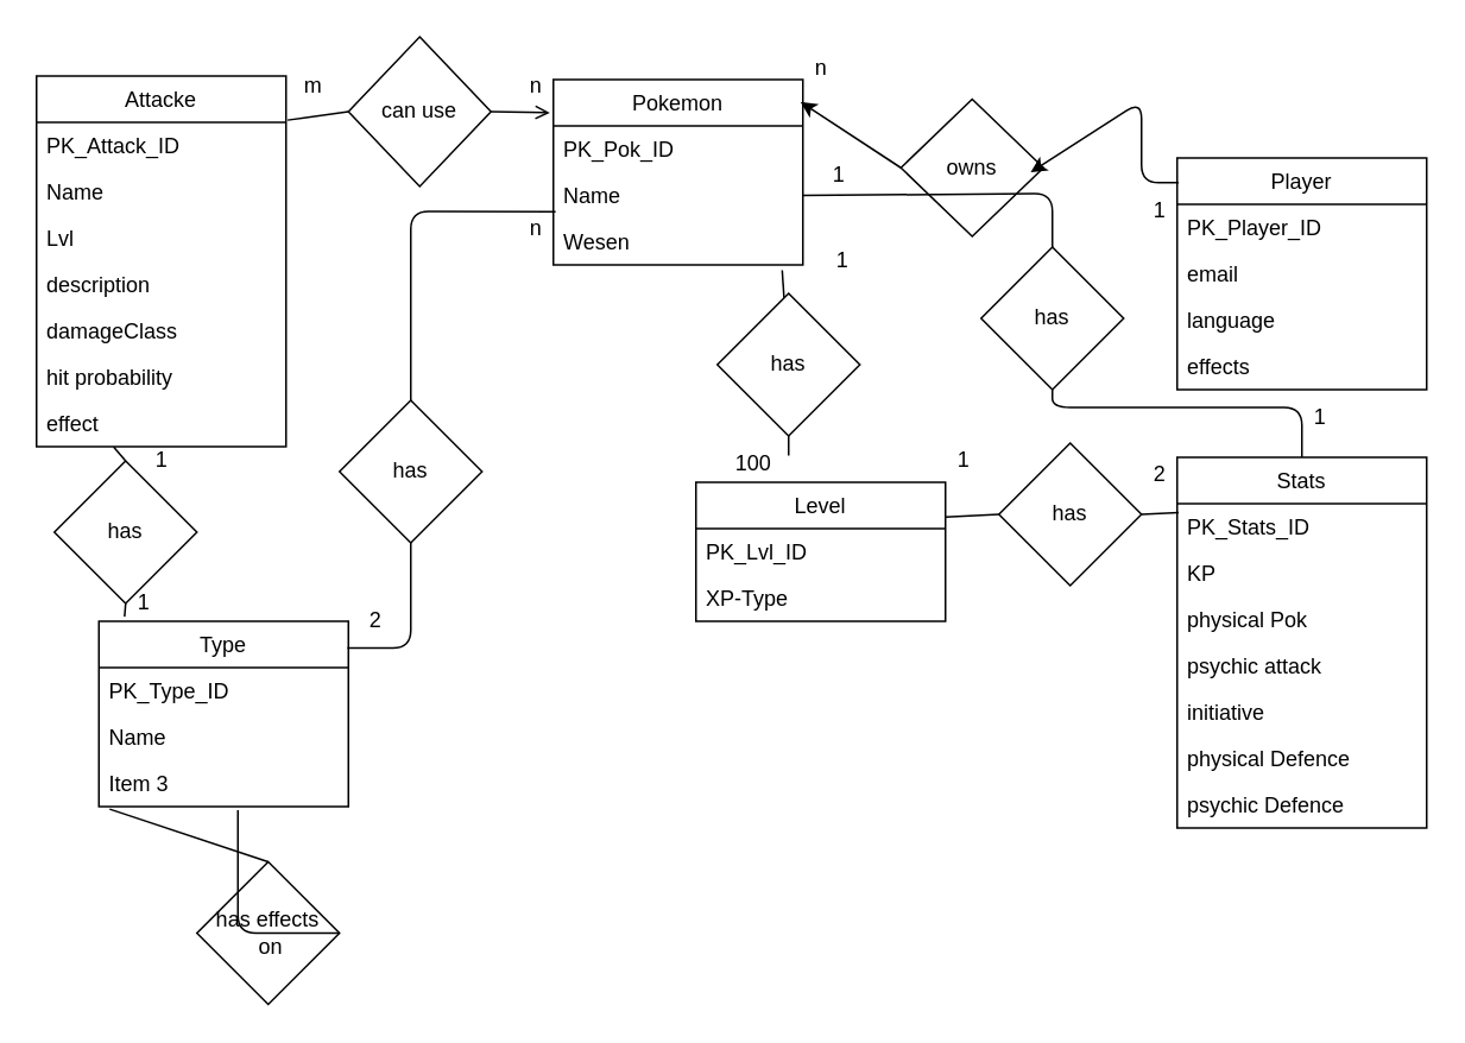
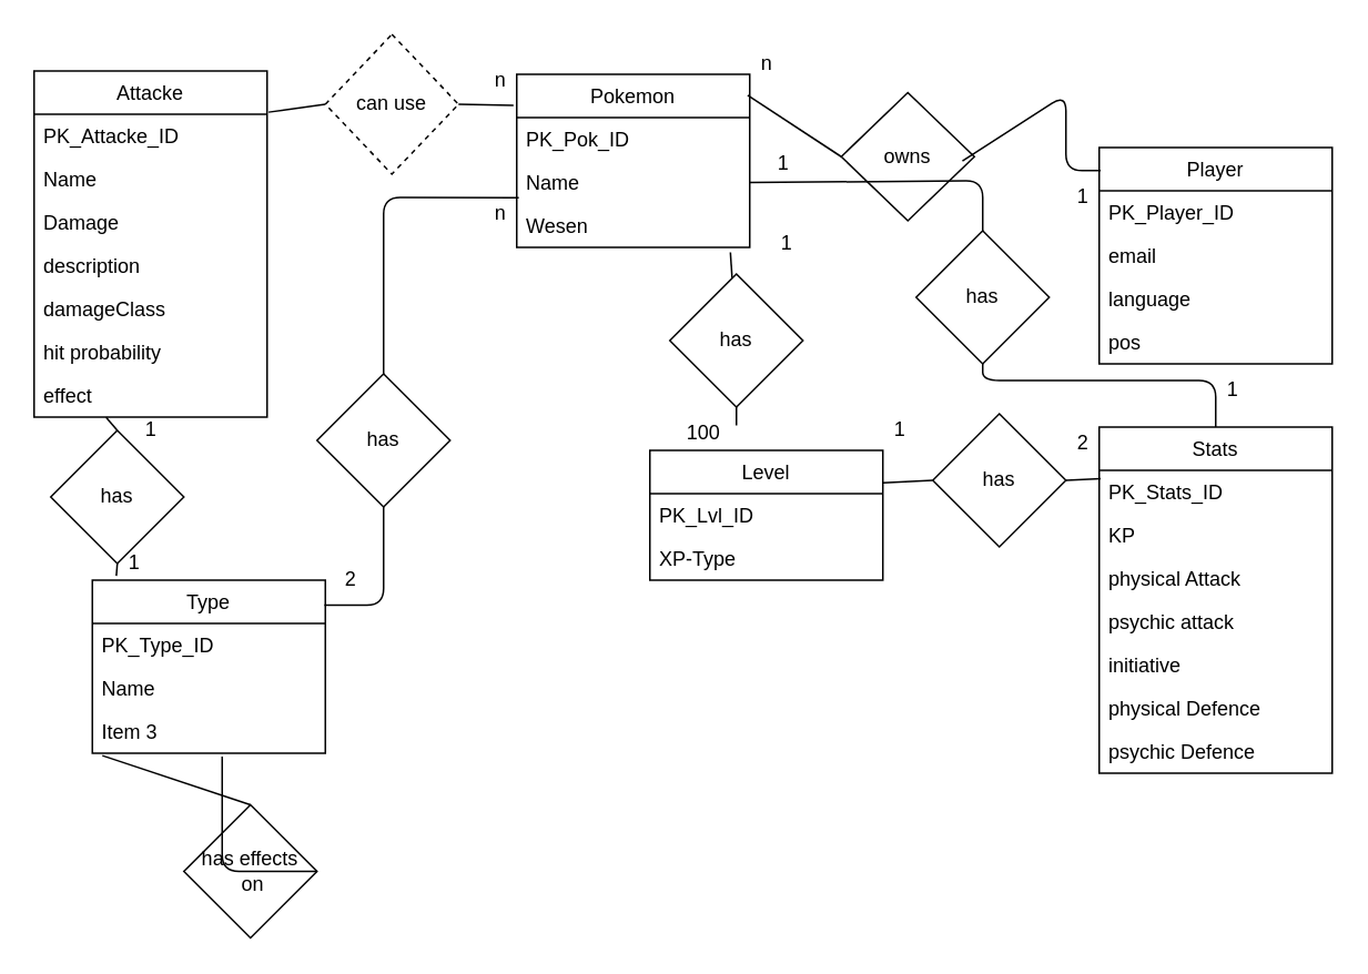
  <mxCell id="0" />
  <mxCell id="1" parent="0" />
  <mxCell id="2" value="Player" style="swimlane;fontStyle=0;childLayout=stackLayout;horizontal=1;startSize=26;horizontalStack=0;resizeParent=1;resizeParentMax=0;resizeLast=0;collapsible=1;marginBottom=0;" parent="1" vertex="1"><mxGeometry x="660" y="88" width="140" height="130" as="geometry" /></mxCell>
  <mxCell id="3" value="PK_Player_ID" style="text;strokeColor=none;fillColor=none;align=left;verticalAlign=top;spacingLeft=4;spacingRight=4;overflow=hidden;rotatable=0;points=[[0,0.5],[1,0.5]];portConstraint=eastwest;" parent="2" vertex="1"><mxGeometry y="26" width="140" height="26" as="geometry" /></mxCell>
  <mxCell id="4" value="email" style="text;strokeColor=none;fillColor=none;align=left;verticalAlign=top;spacingLeft=4;spacingRight=4;overflow=hidden;rotatable=0;points=[[0,0.5],[1,0.5]];portConstraint=eastwest;" parent="2" vertex="1"><mxGeometry y="52" width="140" height="26" as="geometry" /></mxCell>
  <mxCell id="5" value="language" style="text;strokeColor=none;fillColor=none;align=left;verticalAlign=top;spacingLeft=4;spacingRight=4;overflow=hidden;rotatable=0;points=[[0,0.5],[1,0.5]];portConstraint=eastwest;" parent="2" vertex="1"><mxGeometry y="78" width="140" height="26" as="geometry" /></mxCell>
- <mxCell id="6" value="effects" style="text;strokeColor=none;fillColor=none;align=left;verticalAlign=top;spacingLeft=4;spacingRight=4;overflow=hidden;rotatable=0;points=[[0,0.5],[1,0.5]];portConstraint=eastwest;" parent="2" vertex="1"><mxGeometry y="104" width="140" height="26" as="geometry" /></mxCell>
+ <mxCell id="6" value="pos" style="text;strokeColor=none;fillColor=none;align=left;verticalAlign=top;spacingLeft=4;spacingRight=4;overflow=hidden;rotatable=0;points=[[0,0.5],[1,0.5]];portConstraint=eastwest;" parent="2" vertex="1"><mxGeometry y="104" width="140" height="26" as="geometry" /></mxCell>
  <mxCell id="7" value="Attacke" style="swimlane;fontStyle=0;childLayout=stackLayout;horizontal=1;startSize=26;horizontalStack=0;resizeParent=1;resizeParentMax=0;resizeLast=0;collapsible=1;marginBottom=0;" parent="1" vertex="1"><mxGeometry x="20" y="42" width="140" height="208" as="geometry" /></mxCell>
- <mxCell id="8" value="PK_Attack_ID" style="text;strokeColor=none;fillColor=none;align=left;verticalAlign=top;spacingLeft=4;spacingRight=4;overflow=hidden;rotatable=0;points=[[0,0.5],[1,0.5]];portConstraint=eastwest;" parent="7" vertex="1"><mxGeometry y="26" width="140" height="26" as="geometry" /></mxCell>
+ <mxCell id="8" value="PK_Attacke_ID" style="text;strokeColor=none;fillColor=none;align=left;verticalAlign=top;spacingLeft=4;spacingRight=4;overflow=hidden;rotatable=0;points=[[0,0.5],[1,0.5]];portConstraint=eastwest;" parent="7" vertex="1"><mxGeometry y="26" width="140" height="26" as="geometry" /></mxCell>
  <mxCell id="9" value="Name" style="text;strokeColor=none;fillColor=none;align=left;verticalAlign=top;spacingLeft=4;spacingRight=4;overflow=hidden;rotatable=0;points=[[0,0.5],[1,0.5]];portConstraint=eastwest;" parent="7" vertex="1"><mxGeometry y="52" width="140" height="26" as="geometry" /></mxCell>
- <mxCell id="10" value="Lvl" style="text;strokeColor=none;fillColor=none;align=left;verticalAlign=top;spacingLeft=4;spacingRight=4;overflow=hidden;rotatable=0;points=[[0,0.5],[1,0.5]];portConstraint=eastwest;" parent="7" vertex="1"><mxGeometry y="78" width="140" height="26" as="geometry" /></mxCell>
+ <mxCell id="10" value="Damage" style="text;strokeColor=none;fillColor=none;align=left;verticalAlign=top;spacingLeft=4;spacingRight=4;overflow=hidden;rotatable=0;points=[[0,0.5],[1,0.5]];portConstraint=eastwest;" parent="7" vertex="1"><mxGeometry y="78" width="140" height="26" as="geometry" /></mxCell>
  <mxCell id="11" value="description" style="text;strokeColor=none;fillColor=none;align=left;verticalAlign=top;spacingLeft=4;spacingRight=4;overflow=hidden;rotatable=0;points=[[0,0.5],[1,0.5]];portConstraint=eastwest;" parent="7" vertex="1"><mxGeometry y="104" width="140" height="26" as="geometry" /></mxCell>
  <mxCell id="12" value="damageClass" style="text;strokeColor=none;fillColor=none;align=left;verticalAlign=top;spacingLeft=4;spacingRight=4;overflow=hidden;rotatable=0;points=[[0,0.5],[1,0.5]];portConstraint=eastwest;" parent="7" vertex="1"><mxGeometry y="130" width="140" height="26" as="geometry" /></mxCell>
  <mxCell id="13" value="hit probability" style="text;strokeColor=none;fillColor=none;align=left;verticalAlign=top;spacingLeft=4;spacingRight=4;overflow=hidden;rotatable=0;points=[[0,0.5],[1,0.5]];portConstraint=eastwest;" parent="7" vertex="1"><mxGeometry y="156" width="140" height="26" as="geometry" /></mxCell>
  <mxCell id="14" value="effect" style="text;strokeColor=none;fillColor=none;align=left;verticalAlign=top;spacingLeft=4;spacingRight=4;overflow=hidden;rotatable=0;points=[[0,0.5],[1,0.5]];portConstraint=eastwest;" vertex="1" parent="7"><mxGeometry y="182" width="140" height="26" as="geometry" /></mxCell>
  <mxCell id="15" value="Type" style="swimlane;fontStyle=0;childLayout=stackLayout;horizontal=1;startSize=26;horizontalStack=0;resizeParent=1;resizeParentMax=0;resizeLast=0;collapsible=1;marginBottom=0;" parent="1" vertex="1"><mxGeometry x="55" y="348" width="140" height="104" as="geometry" /></mxCell>
  <mxCell id="16" value="PK_Type_ID" style="text;strokeColor=none;fillColor=none;align=left;verticalAlign=top;spacingLeft=4;spacingRight=4;overflow=hidden;rotatable=0;points=[[0,0.5],[1,0.5]];portConstraint=eastwest;" parent="15" vertex="1"><mxGeometry y="26" width="140" height="26" as="geometry" /></mxCell>
  <mxCell id="17" value="Name" style="text;strokeColor=none;fillColor=none;align=left;verticalAlign=top;spacingLeft=4;spacingRight=4;overflow=hidden;rotatable=0;points=[[0,0.5],[1,0.5]];portConstraint=eastwest;" parent="15" vertex="1"><mxGeometry y="52" width="140" height="26" as="geometry" /></mxCell>
  <mxCell id="18" value="Item 3" style="text;strokeColor=none;fillColor=none;align=left;verticalAlign=top;spacingLeft=4;spacingRight=4;overflow=hidden;rotatable=0;points=[[0,0.5],[1,0.5]];portConstraint=eastwest;" parent="15" vertex="1"><mxGeometry y="78" width="140" height="26" as="geometry" /></mxCell>
  <mxCell id="19" value="Pokemon" style="swimlane;fontStyle=0;childLayout=stackLayout;horizontal=1;startSize=26;horizontalStack=0;resizeParent=1;resizeParentMax=0;resizeLast=0;collapsible=1;marginBottom=0;" parent="1" vertex="1"><mxGeometry x="310" y="44" width="140" height="104" as="geometry" /></mxCell>
  <mxCell id="20" value="PK_Pok_ID" style="text;strokeColor=none;fillColor=none;align=left;verticalAlign=top;spacingLeft=4;spacingRight=4;overflow=hidden;rotatable=0;points=[[0,0.5],[1,0.5]];portConstraint=eastwest;" parent="19" vertex="1"><mxGeometry y="26" width="140" height="26" as="geometry" /></mxCell>
  <mxCell id="21" value="Name" style="text;strokeColor=none;fillColor=none;align=left;verticalAlign=top;spacingLeft=4;spacingRight=4;overflow=hidden;rotatable=0;points=[[0,0.5],[1,0.5]];portConstraint=eastwest;" parent="19" vertex="1"><mxGeometry y="52" width="140" height="26" as="geometry" /></mxCell>
  <mxCell id="22" value="Wesen" style="text;strokeColor=none;fillColor=none;align=left;verticalAlign=top;spacingLeft=4;spacingRight=4;overflow=hidden;rotatable=0;points=[[0,0.5],[1,0.5]];portConstraint=eastwest;" vertex="1" parent="19"><mxGeometry y="78" width="140" height="26" as="geometry" /></mxCell>
  <mxCell id="23" value="Stats" style="swimlane;fontStyle=0;childLayout=stackLayout;horizontal=1;startSize=26;horizontalStack=0;resizeParent=1;resizeParentMax=0;resizeLast=0;collapsible=1;marginBottom=0;" parent="1" vertex="1"><mxGeometry x="660" y="256" width="140" height="208" as="geometry" /></mxCell>
  <mxCell id="24" value="PK_Stats_ID" style="text;strokeColor=none;fillColor=none;align=left;verticalAlign=top;spacingLeft=4;spacingRight=4;overflow=hidden;rotatable=0;points=[[0,0.5],[1,0.5]];portConstraint=eastwest;" parent="23" vertex="1"><mxGeometry y="26" width="140" height="26" as="geometry" /></mxCell>
  <mxCell id="25" value="KP" style="text;strokeColor=none;fillColor=none;align=left;verticalAlign=top;spacingLeft=4;spacingRight=4;overflow=hidden;rotatable=0;points=[[0,0.5],[1,0.5]];portConstraint=eastwest;" parent="23" vertex="1"><mxGeometry y="52" width="140" height="26" as="geometry" /></mxCell>
- <mxCell id="26" value="physical Pok" style="text;strokeColor=none;fillColor=none;align=left;verticalAlign=top;spacingLeft=4;spacingRight=4;overflow=hidden;rotatable=0;points=[[0,0.5],[1,0.5]];portConstraint=eastwest;" parent="23" vertex="1"><mxGeometry y="78" width="140" height="26" as="geometry" /></mxCell>
+ <mxCell id="26" value="physical Attack" style="text;strokeColor=none;fillColor=none;align=left;verticalAlign=top;spacingLeft=4;spacingRight=4;overflow=hidden;rotatable=0;points=[[0,0.5],[1,0.5]];portConstraint=eastwest;" parent="23" vertex="1"><mxGeometry y="78" width="140" height="26" as="geometry" /></mxCell>
  <mxCell id="27" value="psychic attack" style="text;strokeColor=none;fillColor=none;align=left;verticalAlign=top;spacingLeft=4;spacingRight=4;overflow=hidden;rotatable=0;points=[[0,0.5],[1,0.5]];portConstraint=eastwest;" parent="23" vertex="1"><mxGeometry y="104" width="140" height="26" as="geometry" /></mxCell>
  <mxCell id="28" value="initiative" style="text;strokeColor=none;fillColor=none;align=left;verticalAlign=top;spacingLeft=4;spacingRight=4;overflow=hidden;rotatable=0;points=[[0,0.5],[1,0.5]];portConstraint=eastwest;" parent="23" vertex="1"><mxGeometry y="130" width="140" height="26" as="geometry" /></mxCell>
  <mxCell id="29" value="physical Defence" style="text;strokeColor=none;fillColor=none;align=left;verticalAlign=top;spacingLeft=4;spacingRight=4;overflow=hidden;rotatable=0;points=[[0,0.5],[1,0.5]];portConstraint=eastwest;" parent="23" vertex="1"><mxGeometry y="156" width="140" height="26" as="geometry" /></mxCell>
  <mxCell id="30" value="psychic Defence" style="text;strokeColor=none;fillColor=none;align=left;verticalAlign=top;spacingLeft=4;spacingRight=4;overflow=hidden;rotatable=0;points=[[0,0.5],[1,0.5]];portConstraint=eastwest;" parent="23" vertex="1"><mxGeometry y="182" width="140" height="26" as="geometry" /></mxCell>
- <mxCell id="31" value="" style="endArrow=classic;html=1;exitX=0;exitY=0.5;exitDx=0;exitDy=0;startArrow=none;entryX=0.991;entryY=0.121;entryDx=0;entryDy=0;entryPerimeter=0;" parent="1" source="32" target="19" edge="1"><mxGeometry width="50" height="50" relative="1" as="geometry"><mxPoint x="520" y="138" as="sourcePoint" /><mxPoint x="470" y="38" as="targetPoint" /></mxGeometry></mxCell>
+ <mxCell id="31" value="" style="endArrow=none;html=1;exitX=0;exitY=0.5;exitDx=0;exitDy=0;startArrow=none;entryX=0.991;entryY=0.121;entryDx=0;entryDy=0;entryPerimeter=0;" parent="1" source="32" target="19" edge="1"><mxGeometry width="50" height="50" relative="1" as="geometry"><mxPoint x="520" y="138" as="sourcePoint" /><mxPoint x="470" y="38" as="targetPoint" /></mxGeometry></mxCell>
  <mxCell id="32" value="owns" style="rhombus;whiteSpace=wrap;html=1;" parent="1" vertex="1"><mxGeometry x="505" y="55" width="80" height="77" as="geometry" /></mxCell>
- <mxCell id="33" value="" style="endArrow=classic;html=1;exitX=0.006;exitY=0.106;exitDx=0;exitDy=0;exitPerimeter=0;entryX=0.91;entryY=0.533;entryDx=0;entryDy=0;entryPerimeter=0;" parent="1" source="2" target="32" edge="1"><mxGeometry width="50" height="50" relative="1" as="geometry"><mxPoint x="560.84" y="31.78" as="sourcePoint" /><mxPoint x="580" y="32" as="targetPoint" /><Array as="points"><mxPoint x="640" y="102" /><mxPoint x="640" y="56" /></Array></mxGeometry></mxCell>
+ <mxCell id="33" value="" style="endArrow=none;html=1;exitX=0.006;exitY=0.106;exitDx=0;exitDy=0;exitPerimeter=0;entryX=0.91;entryY=0.533;entryDx=0;entryDy=0;entryPerimeter=0;" parent="1" source="2" target="32" edge="1"><mxGeometry width="50" height="50" relative="1" as="geometry"><mxPoint x="560.84" y="31.78" as="sourcePoint" /><mxPoint x="580" y="32" as="targetPoint" /><Array as="points"><mxPoint x="640" y="102" /><mxPoint x="640" y="56" /></Array></mxGeometry></mxCell>
  <mxCell id="34" value="1" style="text;html=1;align=center;verticalAlign=middle;resizable=0;points=[];autosize=1;strokeColor=none;fillColor=none;" parent="1" vertex="1"><mxGeometry x="640" y="108" width="20" height="20" as="geometry" /></mxCell>
  <mxCell id="35" value="n" style="text;html=1;align=center;verticalAlign=middle;resizable=0;points=[];autosize=1;strokeColor=none;fillColor=none;" parent="1" vertex="1"><mxGeometry x="450" y="28" width="20" height="20" as="geometry" /></mxCell>
- <mxCell id="36" value="" style="endArrow=open;html=1;entryX=-0.014;entryY=-0.285;entryDx=0;entryDy=0;entryPerimeter=0;exitX=1;exitY=0.5;exitDx=0;exitDy=0;startArrow=none;" parent="1" source="37" target="20" edge="1"><mxGeometry width="50" height="50" relative="1" as="geometry"><mxPoint x="240" y="48" as="sourcePoint" /><mxPoint x="430" y="218" as="targetPoint" /></mxGeometry></mxCell>
- <mxCell id="37" value="can use" style="rhombus;whiteSpace=wrap;html=1;" parent="1" vertex="1"><mxGeometry x="195" y="20" width="80" height="84" as="geometry" /></mxCell>
+ <mxCell id="36" value="" style="endArrow=none;html=1;entryX=-0.014;entryY=-0.285;entryDx=0;entryDy=0;entryPerimeter=0;exitX=1;exitY=0.5;exitDx=0;exitDy=0;startArrow=none;" parent="1" source="37" target="20" edge="1"><mxGeometry width="50" height="50" relative="1" as="geometry"><mxPoint x="240" y="48" as="sourcePoint" /><mxPoint x="430" y="218" as="targetPoint" /></mxGeometry></mxCell>
+ <mxCell id="37" value="can use" style="rhombus;whiteSpace=wrap;html=1;dashed=1;" parent="1" vertex="1"><mxGeometry x="195" y="20" width="80" height="84" as="geometry" /></mxCell>
  <mxCell id="38" value="" style="endArrow=none;html=1;entryX=0;entryY=0.5;entryDx=0;entryDy=0;exitX=1.006;exitY=0.119;exitDx=0;exitDy=0;exitPerimeter=0;" parent="1" source="7" target="37" edge="1"><mxGeometry width="50" height="50" relative="1" as="geometry"><mxPoint x="200.84" y="36.564" as="sourcePoint" /><mxPoint x="308.04" y="36.59" as="targetPoint" /></mxGeometry></mxCell>
  <mxCell id="39" value="n" style="text;html=1;align=center;verticalAlign=middle;resizable=0;points=[];autosize=1;strokeColor=none;fillColor=none;" parent="1" vertex="1"><mxGeometry x="290" y="38" width="20" height="20" as="geometry" /></mxCell>
- <mxCell id="40" value="m" style="text;html=1;align=center;verticalAlign=middle;resizable=0;points=[];autosize=1;strokeColor=none;fillColor=none;" parent="1" vertex="1"><mxGeometry x="160" y="38" width="30" height="20" as="geometry" /></mxCell>
  <mxCell id="41" value="" style="endArrow=none;html=1;exitX=0.5;exitY=0;exitDx=0;exitDy=0;entryX=0.309;entryY=1.008;entryDx=0;entryDy=0;entryPerimeter=0;startArrow=none;" parent="1" source="42" target="14" edge="1"><mxGeometry width="50" height="50" relative="1" as="geometry"><mxPoint x="380" y="268" as="sourcePoint" /><mxPoint x="430" y="218" as="targetPoint" /></mxGeometry></mxCell>
  <mxCell id="42" value="has" style="rhombus;whiteSpace=wrap;html=1;" parent="1" vertex="1"><mxGeometry x="30" y="258" width="80" height="80" as="geometry" /></mxCell>
  <mxCell id="43" value="" style="endArrow=none;html=1;exitX=0.103;exitY=-0.025;exitDx=0;exitDy=0;exitPerimeter=0;entryX=0.5;entryY=1;entryDx=0;entryDy=0;" parent="1" source="15" target="42" edge="1"><mxGeometry width="50" height="50" relative="1" as="geometry"><mxPoint x="64.42" y="315.4" as="sourcePoint" /><mxPoint x="68.86" y="181.41" as="targetPoint" /></mxGeometry></mxCell>
  <mxCell id="44" value="1" style="text;html=1;align=center;verticalAlign=middle;resizable=0;points=[];autosize=1;strokeColor=none;fillColor=none;" parent="1" vertex="1"><mxGeometry x="80" y="248" width="20" height="20" as="geometry" /></mxCell>
  <mxCell id="45" value="1" style="text;html=1;align=center;verticalAlign=middle;resizable=0;points=[];autosize=1;strokeColor=none;fillColor=none;" parent="1" vertex="1"><mxGeometry x="70" y="328" width="20" height="20" as="geometry" /></mxCell>
  <mxCell id="46" value="has effects&lt;br&gt;&amp;nbsp;on" style="rhombus;whiteSpace=wrap;html=1;" parent="1" vertex="1"><mxGeometry x="110" y="483" width="80" height="80" as="geometry" /></mxCell>
  <mxCell id="47" value="" style="endArrow=none;html=1;exitX=0.5;exitY=0;exitDx=0;exitDy=0;entryX=0.043;entryY=1.054;entryDx=0;entryDy=0;entryPerimeter=0;" parent="1" source="46" target="18" edge="1"><mxGeometry width="50" height="50" relative="1" as="geometry"><mxPoint x="380" y="518" as="sourcePoint" /><mxPoint x="430" y="468" as="targetPoint" /></mxGeometry></mxCell>
  <mxCell id="48" value="" style="endArrow=none;html=1;exitX=1;exitY=0.5;exitDx=0;exitDy=0;" parent="1" source="46" edge="1"><mxGeometry width="50" height="50" relative="1" as="geometry"><mxPoint x="380" y="508" as="sourcePoint" /><mxPoint x="133" y="454" as="targetPoint" /><Array as="points"><mxPoint x="133" y="523" /></Array></mxGeometry></mxCell>
  <mxCell id="49" value="" style="endArrow=none;html=1;exitX=0.5;exitY=0;exitDx=0;exitDy=0;entryX=1;entryY=0.5;entryDx=0;entryDy=0;startArrow=none;" parent="1" source="50" target="21" edge="1"><mxGeometry width="50" height="50" relative="1" as="geometry"><mxPoint x="410" y="268" as="sourcePoint" /><mxPoint x="448.74" y="119.788" as="targetPoint" /><Array as="points"><mxPoint x="590" y="108" /></Array></mxGeometry></mxCell>
  <mxCell id="50" value="has" style="rhombus;whiteSpace=wrap;html=1;" parent="1" vertex="1"><mxGeometry x="550" y="138" width="80" height="80" as="geometry" /></mxCell>
  <mxCell id="51" value="" style="endArrow=none;html=1;exitX=0.5;exitY=0;exitDx=0;exitDy=0;entryX=0.5;entryY=1;entryDx=0;entryDy=0;" parent="1" source="23" target="50" edge="1"><mxGeometry width="50" height="50" relative="1" as="geometry"><mxPoint x="380" y="268" as="sourcePoint" /><mxPoint x="380" y="153.406" as="targetPoint" /><Array as="points"><mxPoint x="730" y="228" /><mxPoint x="590" y="228" /></Array></mxGeometry></mxCell>
  <mxCell id="52" value="1" style="text;html=1;align=center;verticalAlign=middle;resizable=0;points=[];autosize=1;strokeColor=none;fillColor=none;" parent="1" vertex="1"><mxGeometry x="460" y="88" width="20" height="20" as="geometry" /></mxCell>
  <mxCell id="53" value="1" style="text;html=1;align=center;verticalAlign=middle;resizable=0;points=[];autosize=1;strokeColor=none;fillColor=none;" parent="1" vertex="1"><mxGeometry x="730" y="224" width="20" height="20" as="geometry" /></mxCell>
  <mxCell id="54" value="" style="endArrow=none;html=1;exitX=0.5;exitY=0;exitDx=0;exitDy=0;entryX=0.009;entryY=0.854;entryDx=0;entryDy=0;entryPerimeter=0;startArrow=none;" parent="1" source="55" target="21" edge="1"><mxGeometry width="50" height="50" relative="1" as="geometry"><mxPoint x="200" y="288" as="sourcePoint" /><mxPoint x="306.36" y="119.008" as="targetPoint" /><Array as="points"><mxPoint x="230" y="118" /></Array></mxGeometry></mxCell>
  <mxCell id="55" value="has" style="rhombus;whiteSpace=wrap;html=1;" parent="1" vertex="1"><mxGeometry x="190" y="224" width="80" height="80" as="geometry" /></mxCell>
  <mxCell id="56" value="" style="endArrow=none;html=1;exitX=0.996;exitY=0.144;exitDx=0;exitDy=0;entryX=0.5;entryY=1;entryDx=0;entryDy=0;exitPerimeter=0;" parent="1" source="15" target="55" edge="1"><mxGeometry width="50" height="50" relative="1" as="geometry"><mxPoint x="160" y="348" as="sourcePoint" /><mxPoint x="306.36" y="119.008" as="targetPoint" /><Array as="points"><mxPoint x="230" y="363" /></Array></mxGeometry></mxCell>
  <mxCell id="57" value="n" style="text;html=1;align=center;verticalAlign=middle;resizable=0;points=[];autosize=1;strokeColor=none;fillColor=none;" parent="1" vertex="1"><mxGeometry x="290" y="118" width="20" height="20" as="geometry" /></mxCell>
  <mxCell id="58" value="2" style="text;html=1;align=center;verticalAlign=middle;resizable=0;points=[];autosize=1;strokeColor=none;fillColor=none;" parent="1" vertex="1"><mxGeometry x="200" y="338" width="20" height="20" as="geometry" /></mxCell>
  <mxCell id="59" value="Level" style="swimlane;fontStyle=0;childLayout=stackLayout;horizontal=1;startSize=26;horizontalStack=0;resizeParent=1;resizeParentMax=0;resizeLast=0;collapsible=1;marginBottom=0;" parent="1" vertex="1"><mxGeometry x="390" y="270" width="140" height="78" as="geometry" /></mxCell>
  <mxCell id="60" value="PK_Lvl_ID" style="text;strokeColor=none;fillColor=none;align=left;verticalAlign=top;spacingLeft=4;spacingRight=4;overflow=hidden;rotatable=0;points=[[0,0.5],[1,0.5]];portConstraint=eastwest;" parent="59" vertex="1"><mxGeometry y="26" width="140" height="26" as="geometry" /></mxCell>
  <mxCell id="61" value="XP-Type" style="text;strokeColor=none;fillColor=none;align=left;verticalAlign=top;spacingLeft=4;spacingRight=4;overflow=hidden;rotatable=0;points=[[0,0.5],[1,0.5]];portConstraint=eastwest;" parent="59" vertex="1"><mxGeometry y="52" width="140" height="26" as="geometry" /></mxCell>
  <mxCell id="62" value="" style="endArrow=none;html=1;exitX=1;exitY=0.5;exitDx=0;exitDy=0;entryX=0.006;entryY=0.192;entryDx=0;entryDy=0;entryPerimeter=0;startArrow=none;" parent="1" source="63" target="24" edge="1"><mxGeometry width="50" height="50" relative="1" as="geometry"><mxPoint x="590" y="338" as="sourcePoint" /><mxPoint x="640" y="288" as="targetPoint" /></mxGeometry></mxCell>
  <mxCell id="63" value="has" style="rhombus;whiteSpace=wrap;html=1;" parent="1" vertex="1"><mxGeometry x="560" y="248" width="80" height="80" as="geometry" /></mxCell>
  <mxCell id="64" value="" style="endArrow=none;html=1;exitX=1;exitY=0.25;exitDx=0;exitDy=0;entryX=0;entryY=0.5;entryDx=0;entryDy=0;" parent="1" source="59" target="63" edge="1"><mxGeometry width="50" height="50" relative="1" as="geometry"><mxPoint x="570" y="275.5" as="sourcePoint" /><mxPoint x="660.84" y="274.992" as="targetPoint" /></mxGeometry></mxCell>
  <mxCell id="65" value="1" style="text;html=1;align=center;verticalAlign=middle;resizable=0;points=[];autosize=1;strokeColor=none;fillColor=none;" parent="1" vertex="1"><mxGeometry x="530" y="248" width="20" height="20" as="geometry" /></mxCell>
  <mxCell id="66" value="2" style="text;html=1;align=center;verticalAlign=middle;resizable=0;points=[];autosize=1;strokeColor=none;fillColor=none;" parent="1" vertex="1"><mxGeometry x="640" y="256" width="20" height="20" as="geometry" /></mxCell>
  <mxCell id="67" value="" style="endArrow=none;html=1;entryX=0.917;entryY=1.115;entryDx=0;entryDy=0;entryPerimeter=0;startArrow=none;" parent="1" source="68" target="22" edge="1"><mxGeometry width="50" height="50" relative="1" as="geometry"><mxPoint x="442" y="255" as="sourcePoint" /><mxPoint x="490" y="188" as="targetPoint" /></mxGeometry></mxCell>
  <mxCell id="68" value="has" style="rhombus;whiteSpace=wrap;html=1;" parent="1" vertex="1"><mxGeometry x="402" y="164" width="80" height="80" as="geometry" /></mxCell>
  <mxCell id="69" value="" style="endArrow=none;html=1;entryX=0.5;entryY=1;entryDx=0;entryDy=0;" parent="1" target="68" edge="1"><mxGeometry width="50" height="50" relative="1" as="geometry"><mxPoint x="442" y="255" as="sourcePoint" /><mxPoint x="441.6" y="101.406" as="targetPoint" /></mxGeometry></mxCell>
  <mxCell id="70" value="1" style="text;html=1;align=center;verticalAlign=middle;resizable=0;points=[];autosize=1;strokeColor=none;fillColor=none;" parent="1" vertex="1"><mxGeometry x="462" y="136" width="20" height="20" as="geometry" /></mxCell>
  <mxCell id="71" value="100" style="text;html=1;align=center;verticalAlign=middle;resizable=0;points=[];autosize=1;strokeColor=none;fillColor=none;" parent="1" vertex="1"><mxGeometry x="402" y="250" width="40" height="20" as="geometry" /></mxCell>
